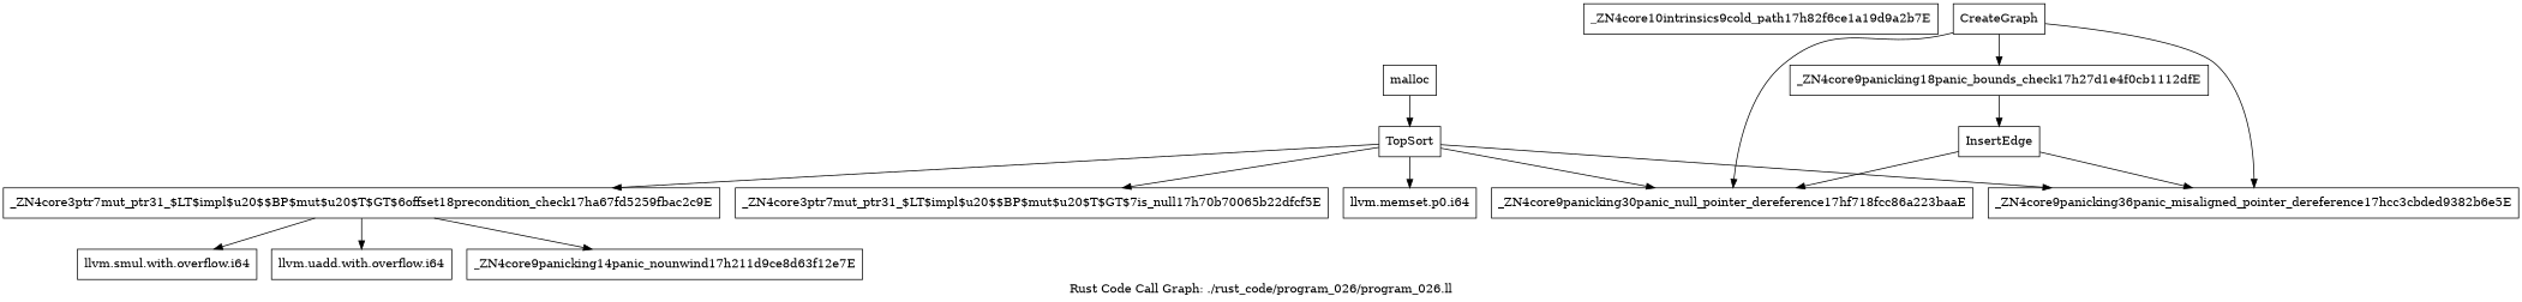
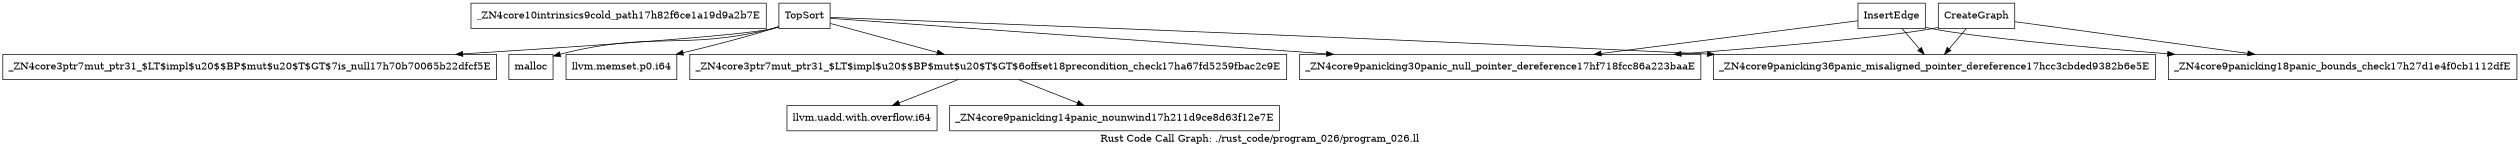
  digraph {
    label="Rust Code Call Graph: ./rust_code/program_026/program_026.ll"
    node [shape=record]
    n1 [label="{_ZN4core10intrinsics9cold_path17h82f6ce1a19d9a2b7E}"]
    n2 [label="{_ZN4core3ptr7mut_ptr31_$LT$impl$u20$$BP$mut$u20$T$GT$6offset18precondition_check17ha67fd5259fbac2c9E}"]
-   n3 [label="{llvm.smul.with.overflow.i64}"]
    n4 [label="{llvm.uadd.with.overflow.i64}"]
    n5 [label="{_ZN4core9panicking14panic_nounwind17h211d9ce8d63f12e7E}"]
    n6 [label="{_ZN4core3ptr7mut_ptr31_$LT$impl$u20$$BP$mut$u20$T$GT$7is_null17h70b70065b22dfcf5E}"]
    n7 [label="{CreateGraph}"]
    n8 [label="{_ZN4core9panicking36panic_misaligned_pointer_dereference17hcc3cbded9382b6e5E}"]
    n9 [label="{_ZN4core9panicking30panic_null_pointer_dereference17hf718fcc86a223baaE}"]
    n10 [label="{_ZN4core9panicking18panic_bounds_check17h27d1e4f0cb1112dfE}"]
    n11 [label="{malloc}"]
    n12 [label="{InsertEdge}"]
    n13 [label="{TopSort}"]
    n14 [label="{llvm.memset.p0.i64}"]
-   n2 -> n3
    n2 -> n4
    n2 -> n5
    n7 -> n8
    n7 -> n9
    n7 -> n10
    n12 -> n8
    n12 -> n9
-   n10 -> n12
+   n12 -> n10
    n13 -> n2
    n13 -> n6
    n13 -> n8
    n13 -> n9
-   n11 -> n13
+   n13 -> n11
    n13 -> n14
  }
